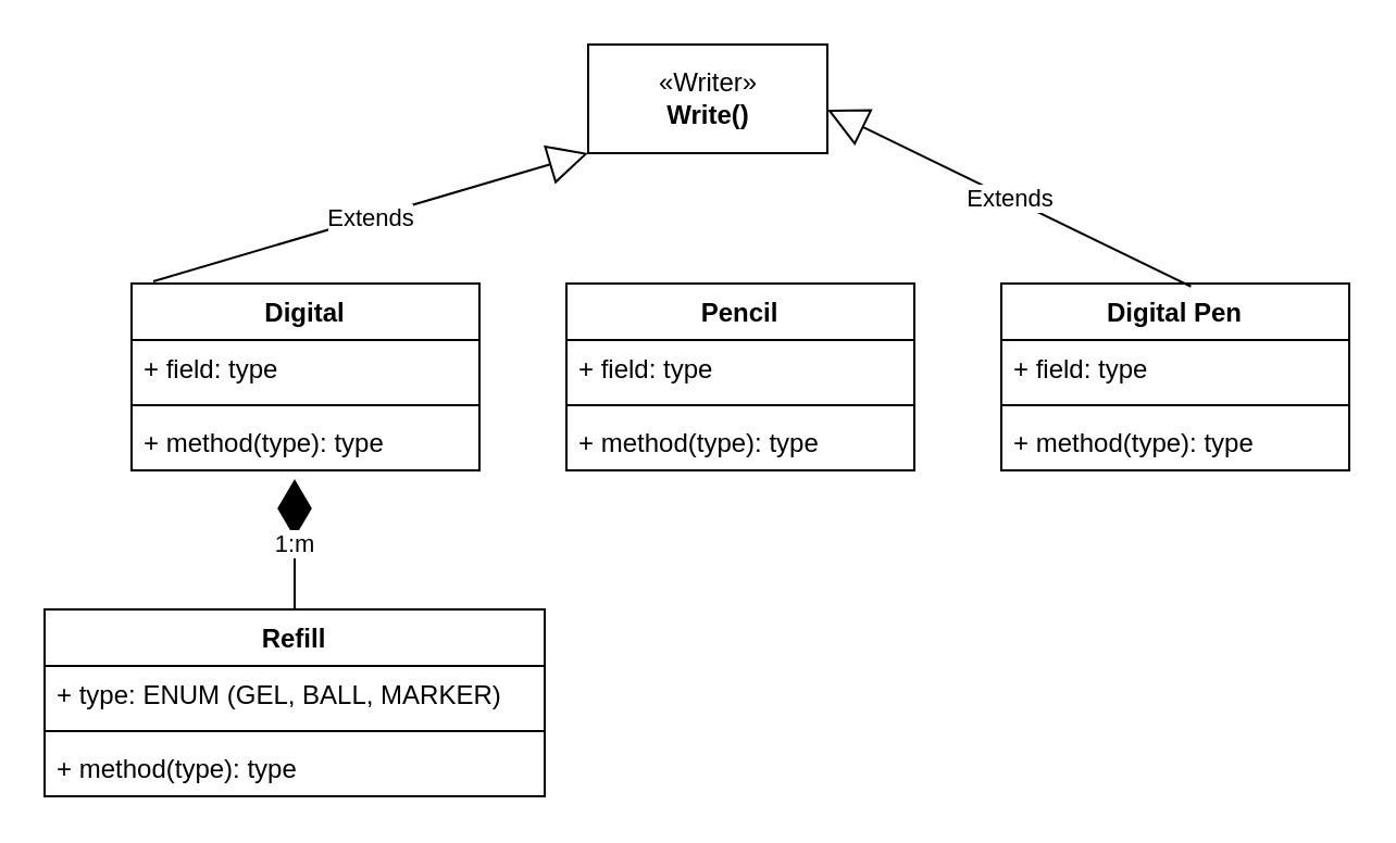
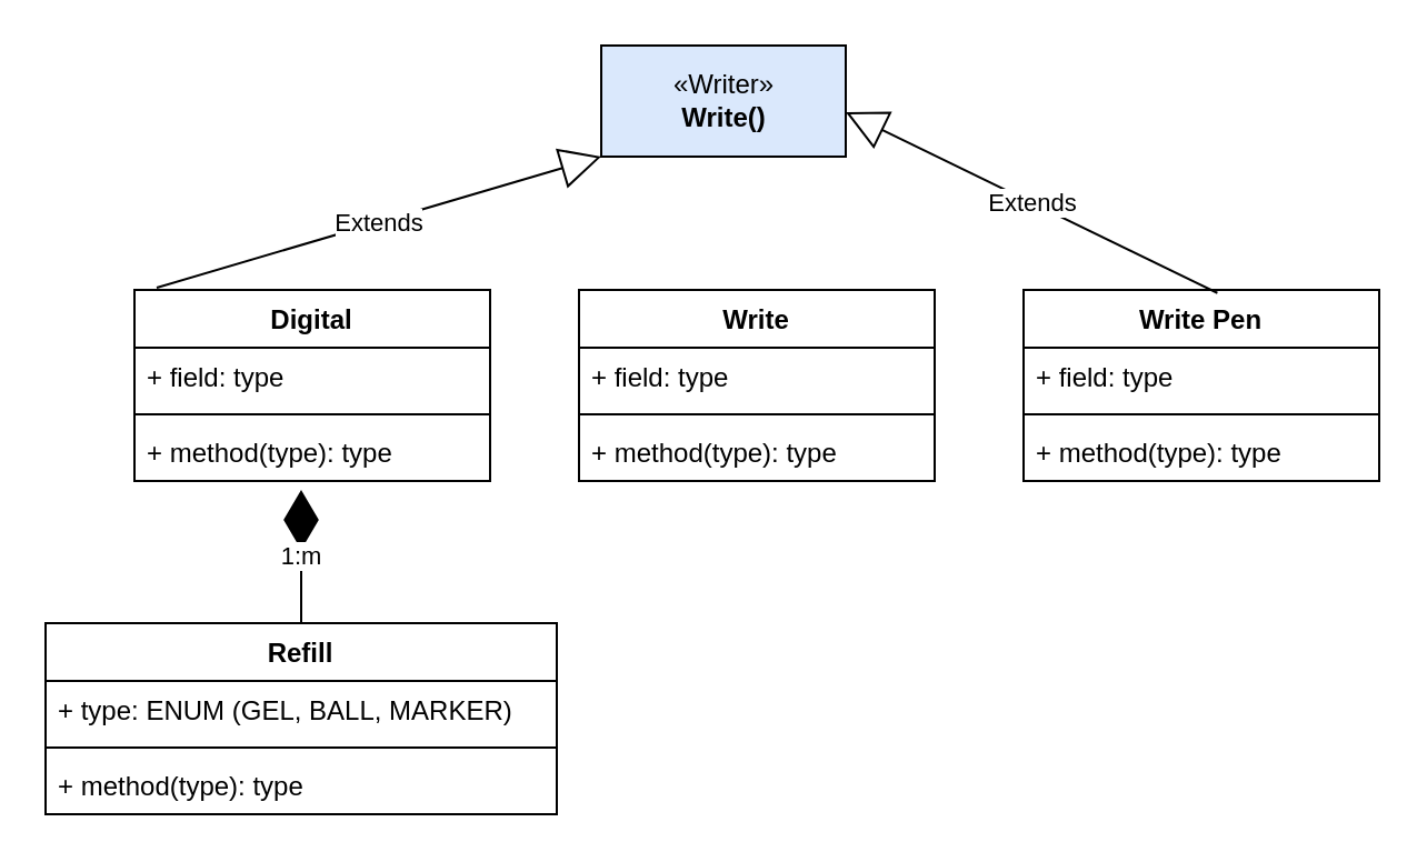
  <mxCell id="0" />
  <mxCell id="1" parent="0" />
- <mxCell id="2" value="«Writer»&lt;br&gt;&lt;b&gt;Write()&lt;/b&gt;" style="html=1;" vertex="1" parent="1"><mxGeometry x="270" y="20" width="110" height="50" as="geometry" /></mxCell>
+ <mxCell id="2" value="«Writer»&lt;br&gt;&lt;b&gt;Write()&lt;/b&gt;" style="html=1;fillColor=#dae8fc;" vertex="1" parent="1"><mxGeometry x="270" y="20" width="110" height="50" as="geometry" /></mxCell>
  <mxCell id="3" value="Digital" style="swimlane;fontStyle=1;align=center;verticalAlign=top;childLayout=stackLayout;horizontal=1;startSize=26;horizontalStack=0;resizeParent=1;resizeParentMax=0;resizeLast=0;collapsible=1;marginBottom=0;" vertex="1" parent="1"><mxGeometry x="60" y="130" width="160" height="86" as="geometry" /></mxCell>
  <mxCell id="4" value="+ field: type" style="text;strokeColor=none;fillColor=none;align=left;verticalAlign=top;spacingLeft=4;spacingRight=4;overflow=hidden;rotatable=0;points=[[0,0.5],[1,0.5]];portConstraint=eastwest;" vertex="1" parent="3"><mxGeometry y="26" width="160" height="26" as="geometry" /></mxCell>
  <mxCell id="5" value="" style="line;strokeWidth=1;fillColor=none;align=left;verticalAlign=middle;spacingTop=-1;spacingLeft=3;spacingRight=3;rotatable=0;labelPosition=right;points=[];portConstraint=eastwest;" vertex="1" parent="3"><mxGeometry y="52" width="160" height="8" as="geometry" /></mxCell>
  <mxCell id="6" value="+ method(type): type" style="text;strokeColor=none;fillColor=none;align=left;verticalAlign=top;spacingLeft=4;spacingRight=4;overflow=hidden;rotatable=0;points=[[0,0.5],[1,0.5]];portConstraint=eastwest;" vertex="1" parent="3"><mxGeometry y="60" width="160" height="26" as="geometry" /></mxCell>
- <mxCell id="7" value="Pencil" style="swimlane;fontStyle=1;align=center;verticalAlign=top;childLayout=stackLayout;horizontal=1;startSize=26;horizontalStack=0;resizeParent=1;resizeParentMax=0;resizeLast=0;collapsible=1;marginBottom=0;" vertex="1" parent="1"><mxGeometry x="260" y="130" width="160" height="86" as="geometry" /></mxCell>
+ <mxCell id="7" value="Write" style="swimlane;fontStyle=1;align=center;verticalAlign=top;childLayout=stackLayout;horizontal=1;startSize=26;horizontalStack=0;resizeParent=1;resizeParentMax=0;resizeLast=0;collapsible=1;marginBottom=0;" vertex="1" parent="1"><mxGeometry x="260" y="130" width="160" height="86" as="geometry" /></mxCell>
  <mxCell id="8" value="+ field: type" style="text;strokeColor=none;fillColor=none;align=left;verticalAlign=top;spacingLeft=4;spacingRight=4;overflow=hidden;rotatable=0;points=[[0,0.5],[1,0.5]];portConstraint=eastwest;" vertex="1" parent="7"><mxGeometry y="26" width="160" height="26" as="geometry" /></mxCell>
  <mxCell id="9" value="" style="line;strokeWidth=1;fillColor=none;align=left;verticalAlign=middle;spacingTop=-1;spacingLeft=3;spacingRight=3;rotatable=0;labelPosition=right;points=[];portConstraint=eastwest;" vertex="1" parent="7"><mxGeometry y="52" width="160" height="8" as="geometry" /></mxCell>
  <mxCell id="10" value="+ method(type): type" style="text;strokeColor=none;fillColor=none;align=left;verticalAlign=top;spacingLeft=4;spacingRight=4;overflow=hidden;rotatable=0;points=[[0,0.5],[1,0.5]];portConstraint=eastwest;" vertex="1" parent="7"><mxGeometry y="60" width="160" height="26" as="geometry" /></mxCell>
- <mxCell id="11" value="Digital Pen" style="swimlane;fontStyle=1;align=center;verticalAlign=top;childLayout=stackLayout;horizontal=1;startSize=26;horizontalStack=0;resizeParent=1;resizeParentMax=0;resizeLast=0;collapsible=1;marginBottom=0;" vertex="1" parent="1"><mxGeometry x="460" y="130" width="160" height="86" as="geometry" /></mxCell>
+ <mxCell id="11" value="Write Pen" style="swimlane;fontStyle=1;align=center;verticalAlign=top;childLayout=stackLayout;horizontal=1;startSize=26;horizontalStack=0;resizeParent=1;resizeParentMax=0;resizeLast=0;collapsible=1;marginBottom=0;" vertex="1" parent="1"><mxGeometry x="460" y="130" width="160" height="86" as="geometry" /></mxCell>
  <mxCell id="12" value="+ field: type" style="text;strokeColor=none;fillColor=none;align=left;verticalAlign=top;spacingLeft=4;spacingRight=4;overflow=hidden;rotatable=0;points=[[0,0.5],[1,0.5]];portConstraint=eastwest;" vertex="1" parent="11"><mxGeometry y="26" width="160" height="26" as="geometry" /></mxCell>
  <mxCell id="13" value="" style="line;strokeWidth=1;fillColor=none;align=left;verticalAlign=middle;spacingTop=-1;spacingLeft=3;spacingRight=3;rotatable=0;labelPosition=right;points=[];portConstraint=eastwest;" vertex="1" parent="11"><mxGeometry y="52" width="160" height="8" as="geometry" /></mxCell>
  <mxCell id="14" value="+ method(type): type" style="text;strokeColor=none;fillColor=none;align=left;verticalAlign=top;spacingLeft=4;spacingRight=4;overflow=hidden;rotatable=0;points=[[0,0.5],[1,0.5]];portConstraint=eastwest;" vertex="1" parent="11"><mxGeometry y="60" width="160" height="26" as="geometry" /></mxCell>
  <mxCell id="15" value="Extends" style="endArrow=block;endSize=16;endFill=0;html=1;rounded=0;entryX=0;entryY=1;entryDx=0;entryDy=0;" edge="1" parent="1" target="2"><mxGeometry width="160" relative="1" as="geometry"><mxPoint x="70" y="129" as="sourcePoint" /><mxPoint x="230" y="129" as="targetPoint" /></mxGeometry></mxCell>
  <mxCell id="16" value="Extends" style="endArrow=block;endSize=16;endFill=0;html=1;rounded=0;entryX=1;entryY=1;entryDx=0;entryDy=0;exitX=0.545;exitY=0.016;exitDx=0;exitDy=0;exitPerimeter=0;" edge="1" parent="1" source="11"><mxGeometry width="160" relative="1" as="geometry"><mxPoint x="540" y="110" as="sourcePoint" /><mxPoint x="380" y="50" as="targetPoint" /></mxGeometry></mxCell>
  <mxCell id="17" value="Refill" style="swimlane;fontStyle=1;align=center;verticalAlign=top;childLayout=stackLayout;horizontal=1;startSize=26;horizontalStack=0;resizeParent=1;resizeParentMax=0;resizeLast=0;collapsible=1;marginBottom=0;" vertex="1" parent="1"><mxGeometry x="20" y="280" width="230" height="86" as="geometry" /></mxCell>
  <mxCell id="18" value="+ type: ENUM (GEL, BALL, MARKER)" style="text;strokeColor=none;fillColor=none;align=left;verticalAlign=top;spacingLeft=4;spacingRight=4;overflow=hidden;rotatable=0;points=[[0,0.5],[1,0.5]];portConstraint=eastwest;" vertex="1" parent="17"><mxGeometry y="26" width="230" height="26" as="geometry" /></mxCell>
  <mxCell id="19" value="" style="line;strokeWidth=1;fillColor=none;align=left;verticalAlign=middle;spacingTop=-1;spacingLeft=3;spacingRight=3;rotatable=0;labelPosition=right;points=[];portConstraint=eastwest;" vertex="1" parent="17"><mxGeometry y="52" width="230" height="8" as="geometry" /></mxCell>
  <mxCell id="20" value="+ method(type): type" style="text;strokeColor=none;fillColor=none;align=left;verticalAlign=top;spacingLeft=4;spacingRight=4;overflow=hidden;rotatable=0;points=[[0,0.5],[1,0.5]];portConstraint=eastwest;" vertex="1" parent="17"><mxGeometry y="60" width="230" height="26" as="geometry" /></mxCell>
  <mxCell id="21" value="1:m" style="endArrow=diamondThin;endFill=1;endSize=24;html=1;rounded=0;exitX=0.5;exitY=0;exitDx=0;exitDy=0;" edge="1" parent="1" source="17"><mxGeometry width="160" relative="1" as="geometry"><mxPoint x="0" y="220" as="sourcePoint" /><mxPoint x="135" y="220" as="targetPoint" /><Array as="points" /></mxGeometry></mxCell>
